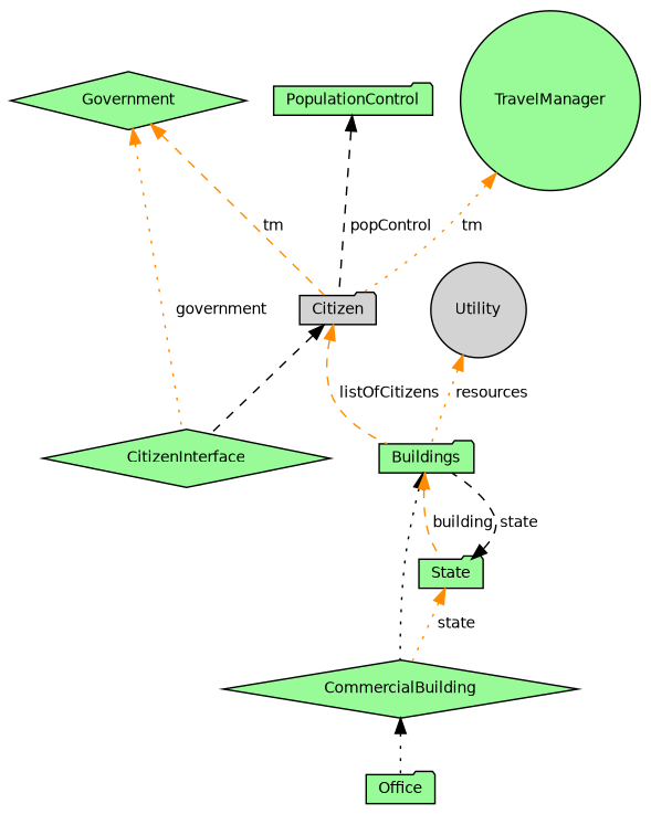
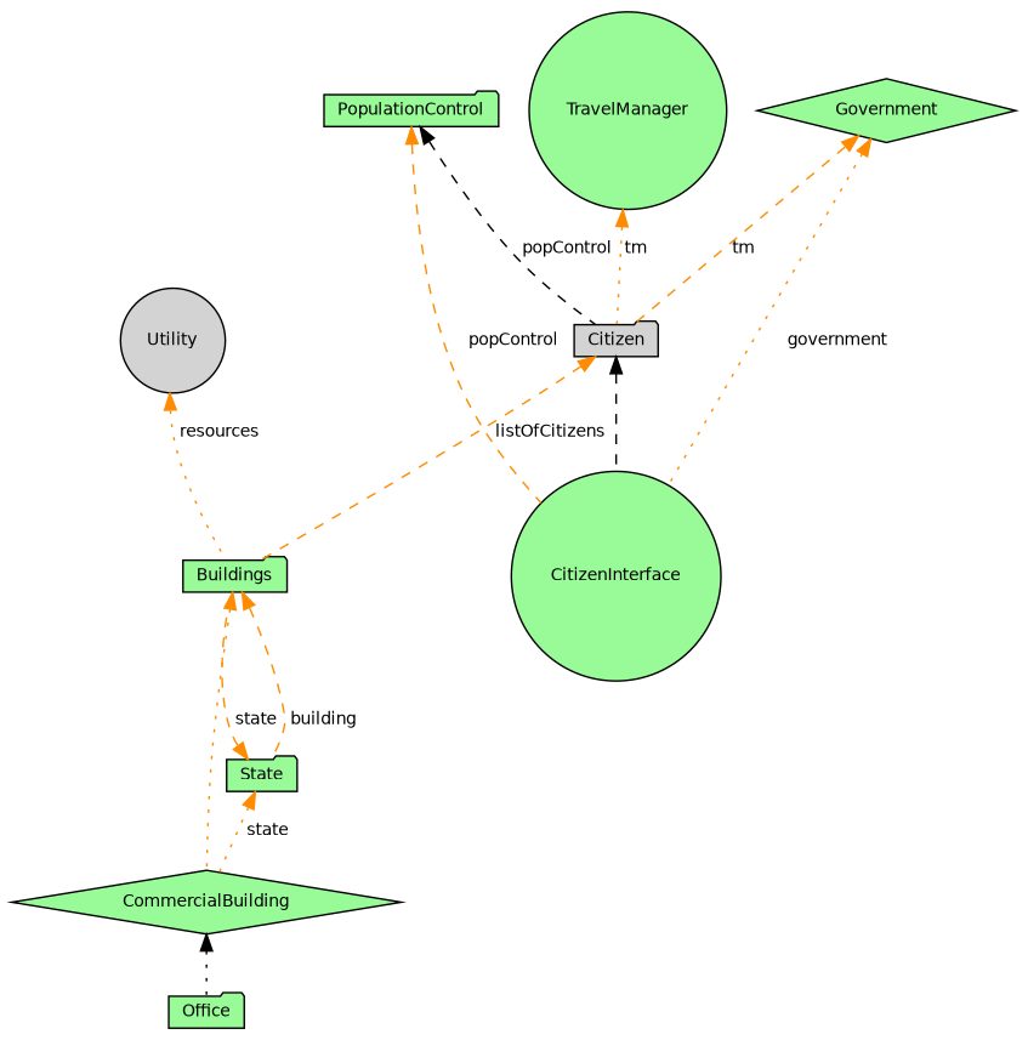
  digraph {
    node [color=black fillcolor=palegreen fontname=Helvetica fontsize=10 shape=folder style=filled]
    edge [color=darkorange dir=back fontname=Helvetica fontsize=10 labelfontname=Helvetica labelfontsize=10 style=dashed]
    n1 [fontcolor=black height=0.2 label=Office width=0.4]
    n2 [height=0.2 label=CommercialBuilding shape=diamond width=0.4]
    n3 [height=0.2 label=Buildings width=0.4]
    n4 [height=0.2 label=State width=0.4]
    n5 [fillcolor=lightgrey height=0.2 label=Citizen width=0.4]
-   n6 [height=0.2 label=CitizenInterface shape=diamond width=0.4]
+   n6 [height=0.2 label=CitizenInterface shape=circle width=0.4]
    n7 [height=0.2 label=Government shape=diamond width=0.4]
    n8 [height=0.2 label=PopulationControl width=0.4]
    n9 [height=0.2 label=TravelManager shape=circle width=0.4]
    n10 [fillcolor=lightgrey height=0.2 label=Utility shape=circle width=0.4]
    n2 -> n1 [color=black style=dotted]
-   n3 -> n2 [color=black style=dotted]
+   n3 -> n2 [style=dotted]
    n3 -> n4 [label=" building"]
    n4 -> n2 [label=" state" style=dotted]
-   n4 -> n3 [color=black label=" state"]
+   n4 -> n3 [label=" state"]
    n5 -> n3 [label=" listOfCitizens"]
    n5 -> n6 [color=black]
    n7 -> n5 [label=" tm"]
    n7 -> n6 [label=" government" style=dotted]
    n8 -> n5 [color=black label=" popControl"]
+   n8 -> n6 [label=" popControl"]
    n9 -> n5 [label=" tm" style=dotted]
    n10 -> n3 [label=" resources" style=dotted]
  }
